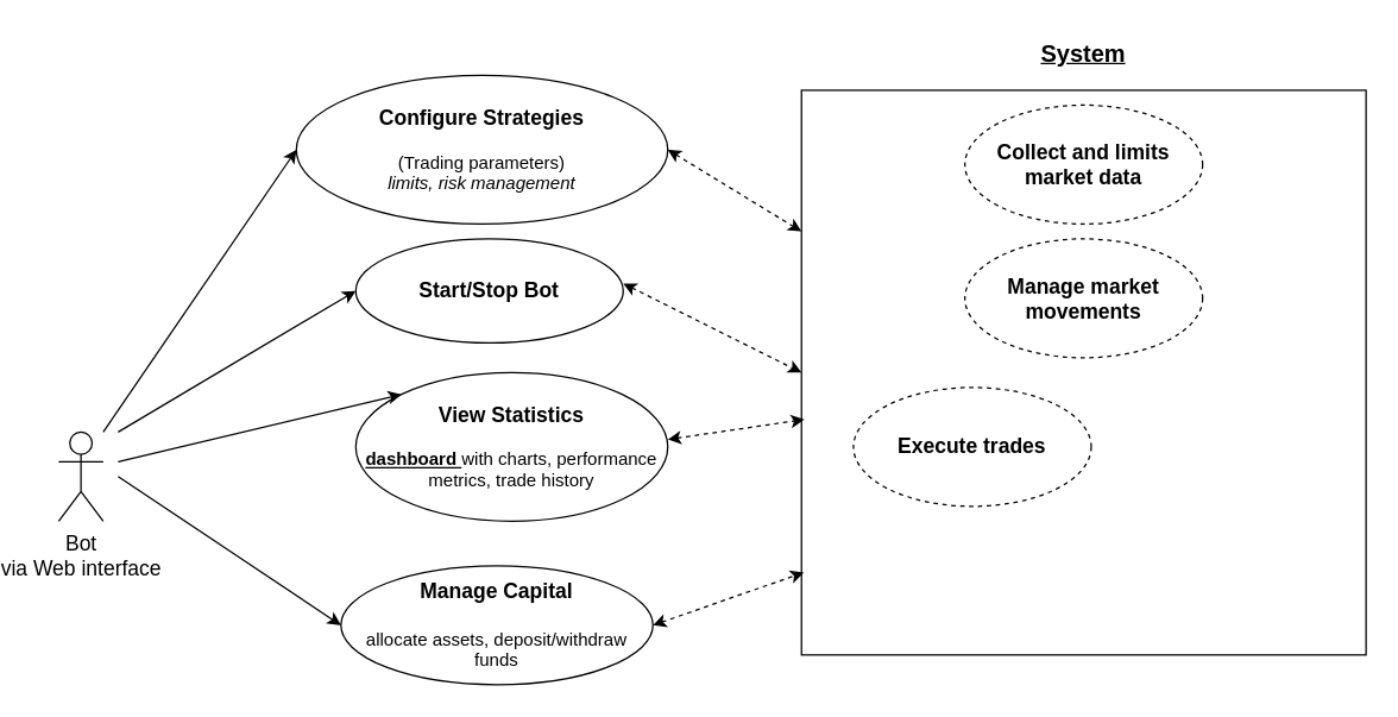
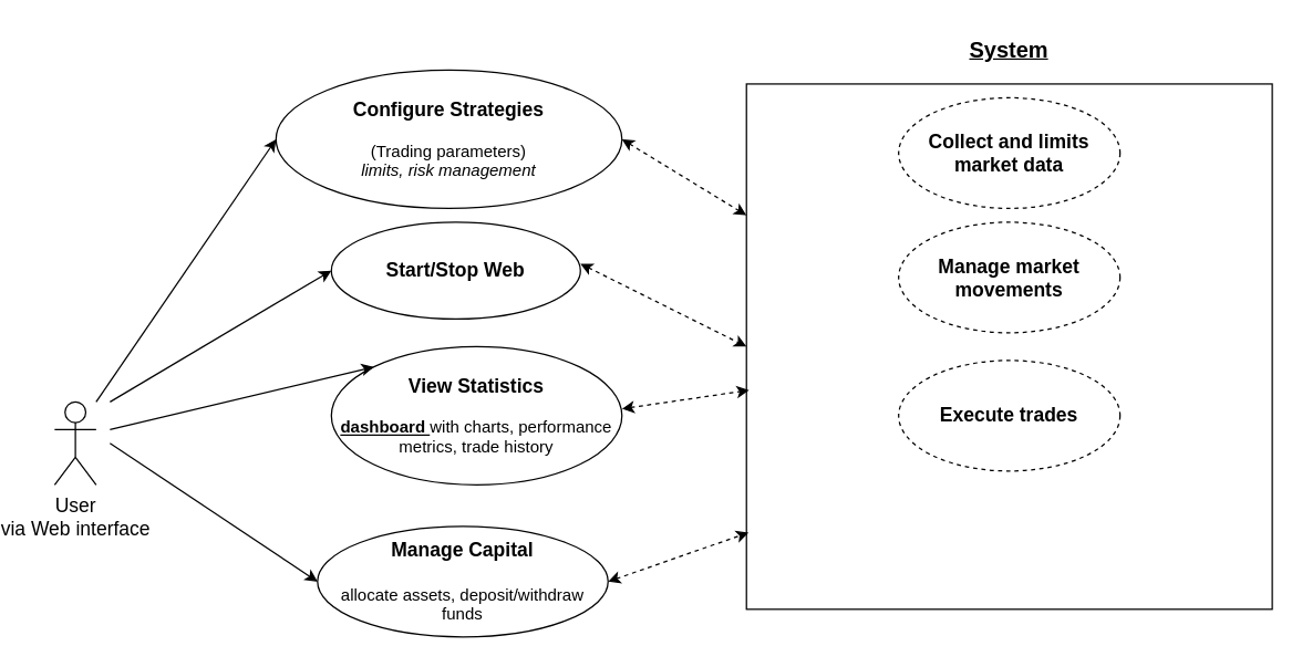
  <mxCell id="0" />
  <mxCell id="1" parent="0" />
- <mxCell id="2" value="&lt;font style=&quot;font-size: 14px;&quot;&gt;Bot&lt;/font&gt;&lt;div&gt;&lt;font style=&quot;font-size: 14px;&quot;&gt;via Web interface&lt;/font&gt;&lt;/div&gt;" style="shape=umlActor;verticalLabelPosition=bottom;verticalAlign=top;html=1;outlineConnect=0;" vertex="1" parent="1"><mxGeometry x="20" y="290" width="30" height="60" as="geometry" /></mxCell>
+ <mxCell id="2" value="&lt;font style=&quot;font-size: 14px;&quot;&gt;User&lt;/font&gt;&lt;div&gt;&lt;font style=&quot;font-size: 14px;&quot;&gt;via Web interface&lt;/font&gt;&lt;/div&gt;" style="shape=umlActor;verticalLabelPosition=bottom;verticalAlign=top;html=1;outlineConnect=0;" vertex="1" parent="1"><mxGeometry x="20" y="290" width="30" height="60" as="geometry" /></mxCell>
  <mxCell id="3" value="&lt;b&gt;&lt;font style=&quot;font-size: 14px;&quot;&gt;Configure Strategies&lt;/font&gt;&lt;/b&gt;&lt;div&gt;&lt;br&gt;&lt;/div&gt;&lt;div&gt;(Trading parameters)&lt;/div&gt;&lt;div&gt;&lt;i&gt;limits, risk management&lt;/i&gt;&lt;/div&gt;" style="ellipse;whiteSpace=wrap;html=1;" vertex="1" parent="1"><mxGeometry x="180" y="50" width="250" height="100" as="geometry" /></mxCell>
  <mxCell id="4" value="" style="endArrow=classic;html=1;rounded=0;entryX=0;entryY=0.5;entryDx=0;entryDy=0;" edge="1" parent="1" target="3"><mxGeometry width="50" height="50" relative="1" as="geometry"><mxPoint x="50" y="290" as="sourcePoint" /><mxPoint x="160" y="100" as="targetPoint" /></mxGeometry></mxCell>
- <mxCell id="5" value="&lt;b&gt;&lt;font style=&quot;font-size: 14px;&quot;&gt;Start/Stop Bot&lt;/font&gt;&lt;/b&gt;" style="ellipse;whiteSpace=wrap;html=1;" vertex="1" parent="1"><mxGeometry x="220" y="160" width="180" height="70" as="geometry" /></mxCell>
+ <mxCell id="5" value="&lt;b&gt;&lt;font style=&quot;font-size: 14px;&quot;&gt;Start/Stop Web&lt;/font&gt;&lt;/b&gt;" style="ellipse;whiteSpace=wrap;html=1;" vertex="1" parent="1"><mxGeometry x="220" y="160" width="180" height="70" as="geometry" /></mxCell>
  <mxCell id="6" value="" style="endArrow=classic;html=1;rounded=0;entryX=0;entryY=0.5;entryDx=0;entryDy=0;" edge="1" parent="1" target="5"><mxGeometry width="50" height="50" relative="1" as="geometry"><mxPoint x="60" y="290" as="sourcePoint" /><mxPoint x="280" y="150" as="targetPoint" /></mxGeometry></mxCell>
  <mxCell id="7" value="&lt;b&gt;&lt;font style=&quot;font-size: 14px;&quot;&gt;View Statistics&lt;/font&gt;&lt;/b&gt;&lt;div&gt;&lt;b&gt;&lt;br&gt;&lt;/b&gt;&lt;/div&gt;&lt;div&gt;&lt;b&gt;&lt;u&gt;dashboard &lt;/u&gt;&lt;/b&gt;with charts, performance metrics, trade history&lt;/div&gt;" style="ellipse;whiteSpace=wrap;html=1;" vertex="1" parent="1"><mxGeometry x="220" y="250" width="210" height="100" as="geometry" /></mxCell>
  <mxCell id="8" value="" style="endArrow=classic;html=1;rounded=0;entryX=0;entryY=0;entryDx=0;entryDy=0;" edge="1" parent="1" target="7"><mxGeometry width="50" height="50" relative="1" as="geometry"><mxPoint x="60" y="310" as="sourcePoint" /><mxPoint x="280" y="150" as="targetPoint" /></mxGeometry></mxCell>
  <mxCell id="9" value="&lt;font style=&quot;font-size: 14px;&quot;&gt;&lt;b&gt;Manage Capital&lt;/b&gt;&lt;/font&gt;&lt;div&gt;&lt;font style=&quot;font-size: 14px;&quot;&gt;&lt;b&gt;&lt;br&gt;&lt;/b&gt;&lt;/font&gt;&lt;/div&gt;&lt;div&gt;&lt;font&gt;allocate assets, deposit/withdraw funds&lt;/font&gt;&lt;/div&gt;" style="ellipse;whiteSpace=wrap;html=1;" vertex="1" parent="1"><mxGeometry x="210" y="380" width="210" height="80" as="geometry" /></mxCell>
  <mxCell id="10" value="" style="endArrow=classic;html=1;rounded=0;entryX=0;entryY=0.5;entryDx=0;entryDy=0;" edge="1" parent="1" target="9"><mxGeometry width="50" height="50" relative="1" as="geometry"><mxPoint x="60" y="320" as="sourcePoint" /><mxPoint x="260" y="240" as="targetPoint" /></mxGeometry></mxCell>
  <mxCell id="11" value="" style="whiteSpace=wrap;html=1;aspect=fixed;" vertex="1" parent="1"><mxGeometry x="520" y="60" width="380" height="380" as="geometry" /></mxCell>
  <mxCell id="12" value="&lt;font style=&quot;font-size: 16px;&quot;&gt;&lt;b&gt;&lt;u&gt;System&lt;/u&gt;&lt;/b&gt;&lt;/font&gt;" style="text;html=1;align=center;verticalAlign=middle;whiteSpace=wrap;rounded=0;" vertex="1" parent="1"><mxGeometry x="680" y="20" width="60" height="30" as="geometry" /></mxCell>
  <mxCell id="13" value="" style="endArrow=classic;startArrow=classic;html=1;rounded=0;entryX=0;entryY=0.25;entryDx=0;entryDy=0;dashed=1;" edge="1" parent="1" target="11"><mxGeometry width="50" height="50" relative="1" as="geometry"><mxPoint x="430" y="100" as="sourcePoint" /><mxPoint x="480" y="50" as="targetPoint" /></mxGeometry></mxCell>
  <mxCell id="14" value="" style="endArrow=classic;startArrow=classic;html=1;rounded=0;entryX=0;entryY=0.5;entryDx=0;entryDy=0;dashed=1;" edge="1" parent="1" target="11"><mxGeometry width="50" height="50" relative="1" as="geometry"><mxPoint x="400" y="190" as="sourcePoint" /><mxPoint x="490" y="245" as="targetPoint" /></mxGeometry></mxCell>
  <mxCell id="15" value="" style="endArrow=classic;startArrow=classic;html=1;rounded=0;dashed=1;entryX=0.005;entryY=0.583;entryDx=0;entryDy=0;entryPerimeter=0;" edge="1" parent="1" target="11"><mxGeometry width="50" height="50" relative="1" as="geometry"><mxPoint x="430" y="295" as="sourcePoint" /><mxPoint x="520" y="280" as="targetPoint" /></mxGeometry></mxCell>
  <mxCell id="16" value="" style="endArrow=classic;startArrow=classic;html=1;rounded=0;entryX=0.004;entryY=0.854;entryDx=0;entryDy=0;dashed=1;entryPerimeter=0;" edge="1" parent="1" target="11"><mxGeometry width="50" height="50" relative="1" as="geometry"><mxPoint x="420" y="420" as="sourcePoint" /><mxPoint x="510" y="475" as="targetPoint" /></mxGeometry></mxCell>
  <mxCell id="17" value="&lt;b&gt;&lt;font style=&quot;font-size: 14px;&quot;&gt;Collect and limits market data&lt;/font&gt;&lt;/b&gt;" style="ellipse;whiteSpace=wrap;html=1;dashed=1;" vertex="1" parent="1"><mxGeometry x="630" y="70" width="160" height="80" as="geometry" /></mxCell>
  <mxCell id="18" value="&lt;b&gt;&lt;font style=&quot;font-size: 14px;&quot;&gt;Manage market movements&lt;/font&gt;&lt;/b&gt;" style="ellipse;whiteSpace=wrap;html=1;dashed=1;" vertex="1" parent="1"><mxGeometry x="630" y="160" width="160" height="80" as="geometry" /></mxCell>
- <mxCell id="19" value="&lt;b&gt;&lt;font style=&quot;font-size: 14px;&quot;&gt;Execute trades&lt;/font&gt;&lt;/b&gt;" style="ellipse;whiteSpace=wrap;html=1;dashed=1;" vertex="1" parent="1"><mxGeometry x="555" y="260" width="160" height="80" as="geometry" /></mxCell>
+ <mxCell id="19" value="&lt;b&gt;&lt;font style=&quot;font-size: 14px;&quot;&gt;Execute trades&lt;/font&gt;&lt;/b&gt;" style="ellipse;whiteSpace=wrap;html=1;dashed=1;" vertex="1" parent="1"><mxGeometry x="630" y="260" width="160" height="80" as="geometry" /></mxCell>
